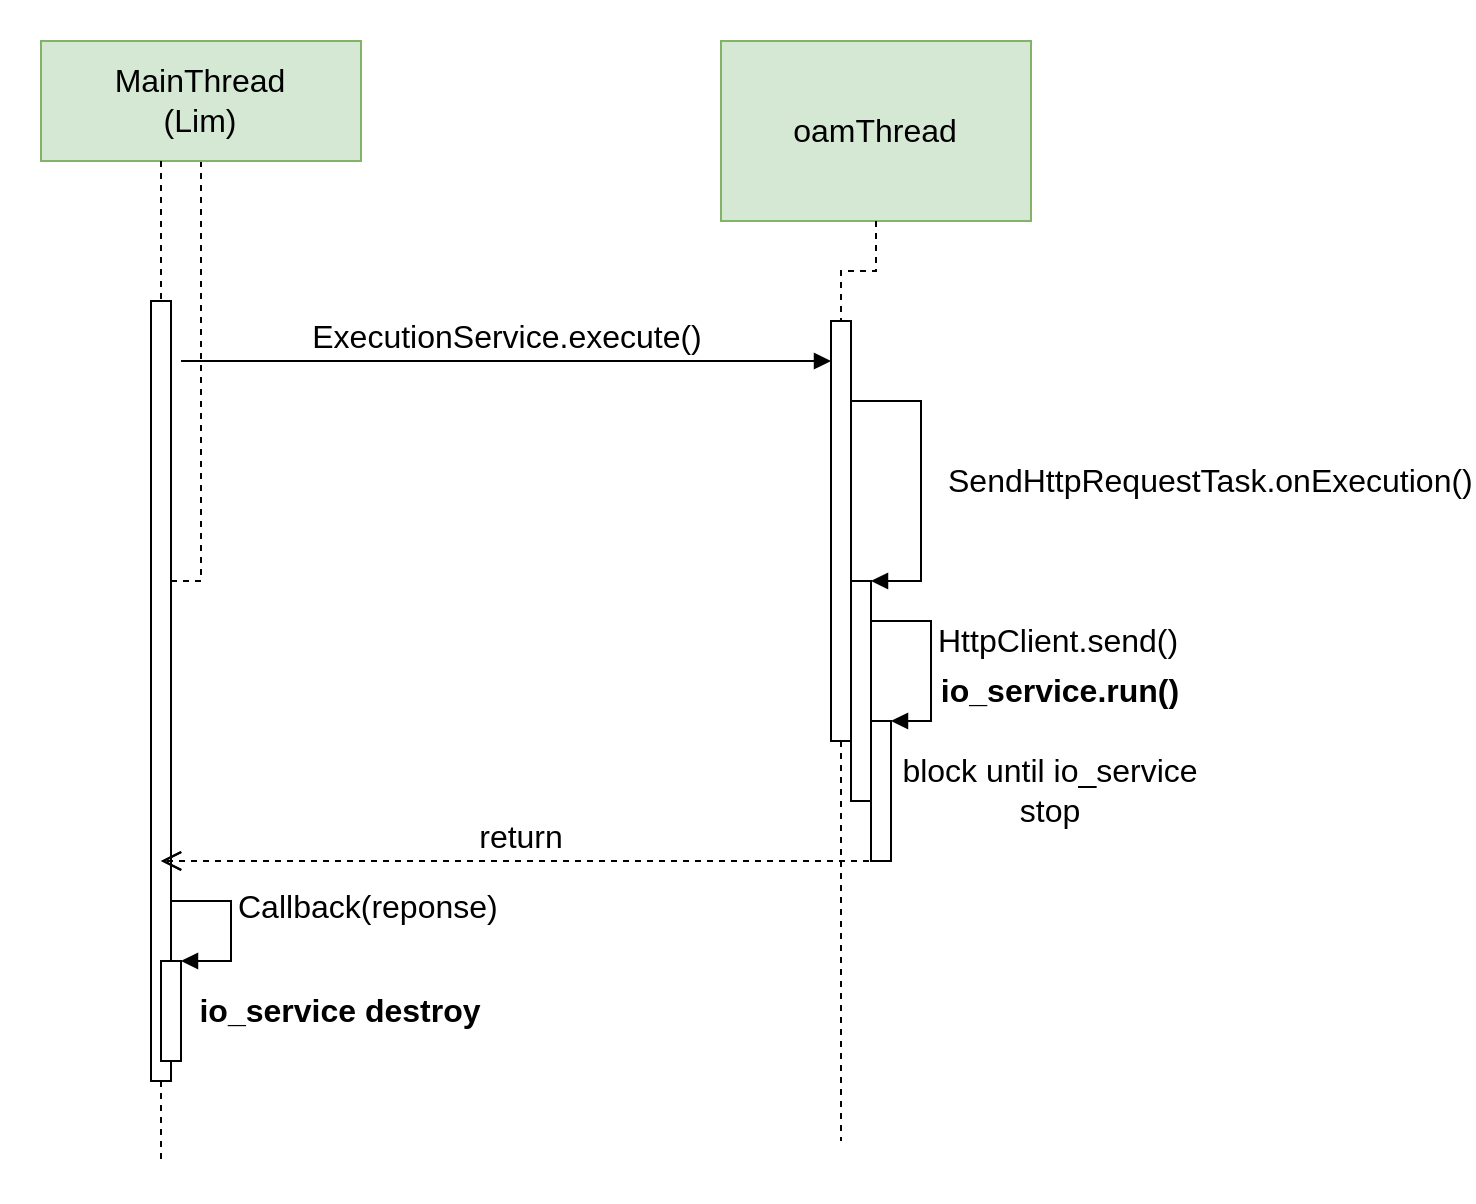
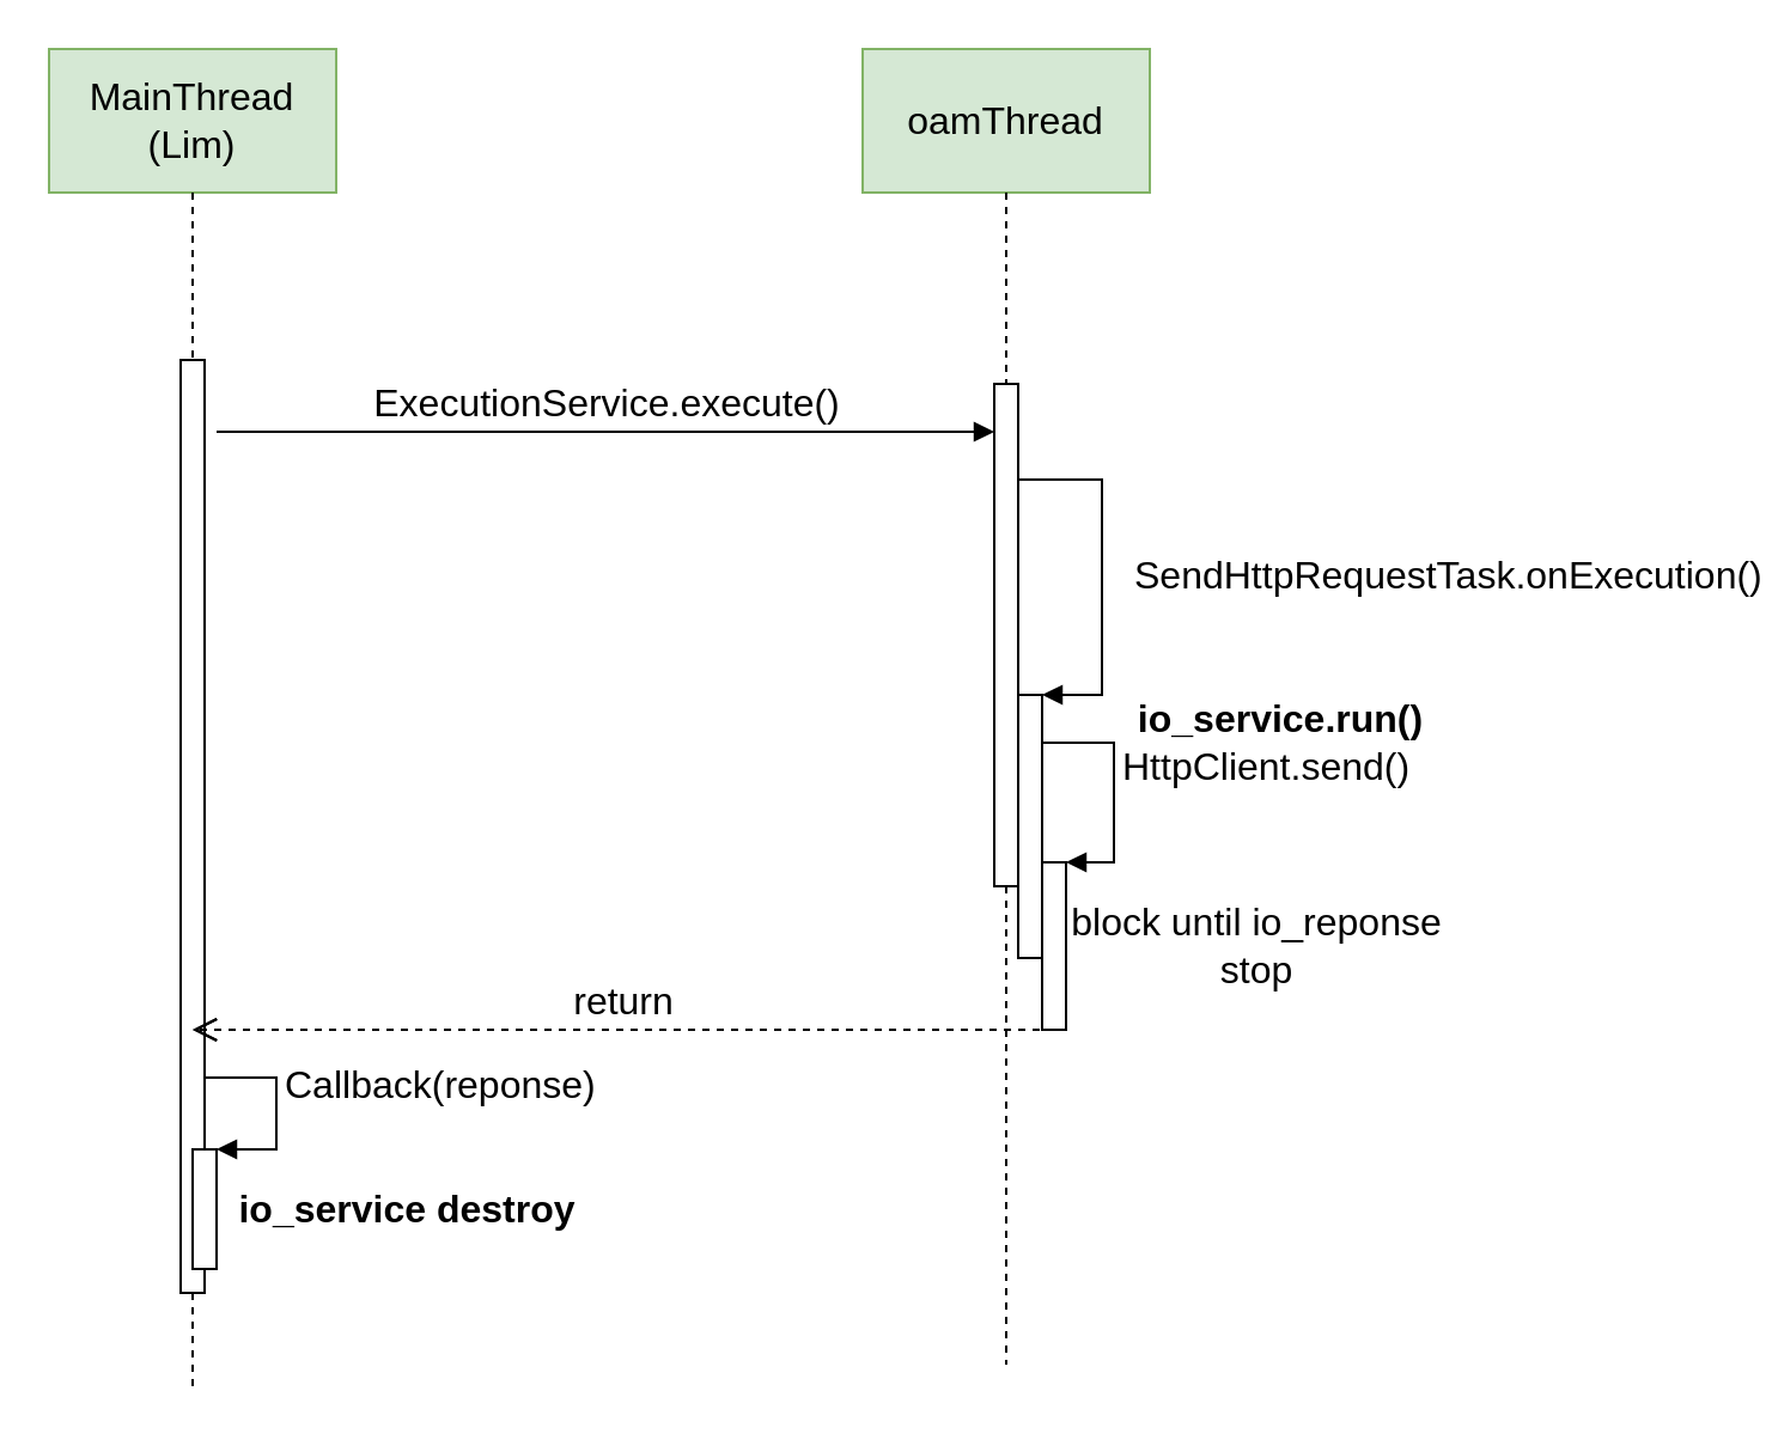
  <mxCell id="0" />
  <mxCell id="1" parent="0" />
  <mxCell id="2" style="edgeStyle=orthogonalEdgeStyle;rounded=0;orthogonalLoop=1;jettySize=auto;html=1;dashed=1;endArrow=none;endFill=0;fontSize=16;" edge="1" parent="1" source="3"><mxGeometry relative="1" as="geometry"><mxPoint x="80" y="500" as="targetPoint" /></mxGeometry></mxCell>
- <mxCell id="3" value="MainThread&lt;br style=&quot;font-size: 16px;&quot;&gt;(Lim)" style="rounded=0;whiteSpace=wrap;html=1;fontSize=16;fillColor=#d5e8d4;strokeColor=#82b366;" vertex="1" parent="1"><mxGeometry x="20" y="20" width="160" height="60" as="geometry" /></mxCell>
+ <mxCell id="3" value="MainThread&lt;br style=&quot;font-size: 16px;&quot;&gt;(Lim)" style="rounded=0;whiteSpace=wrap;html=1;fontSize=16;fillColor=#d5e8d4;strokeColor=#82b366;" vertex="1" parent="1"><mxGeometry x="20" y="20" width="120" height="60" as="geometry" /></mxCell>
  <mxCell id="4" style="edgeStyle=orthogonalEdgeStyle;rounded=0;orthogonalLoop=1;jettySize=auto;html=1;dashed=1;endArrow=none;endFill=0;startArrow=none;fontSize=16;" edge="1" parent="1" source="9"><mxGeometry relative="1" as="geometry"><mxPoint x="420" y="570" as="targetPoint" /></mxGeometry></mxCell>
- <mxCell id="5" value="oamThread" style="rounded=0;whiteSpace=wrap;html=1;fontSize=16;fillColor=#d5e8d4;strokeColor=#82b366;" vertex="1" parent="1"><mxGeometry x="360" y="20" width="155" height="90" as="geometry" /></mxCell>
+ <mxCell id="5" value="oamThread" style="rounded=0;whiteSpace=wrap;html=1;fontSize=16;fillColor=#d5e8d4;strokeColor=#82b366;" vertex="1" parent="1"><mxGeometry x="360" y="20" width="120" height="60" as="geometry" /></mxCell>
  <mxCell id="6" style="edgeStyle=orthogonalEdgeStyle;rounded=0;orthogonalLoop=1;jettySize=auto;html=1;dashed=1;endArrow=none;endFill=0;fontSize=16;" edge="1" parent="1" source="3"><mxGeometry relative="1" as="geometry"><mxPoint x="80" y="500" as="targetPoint" /><mxPoint x="80" y="80" as="sourcePoint" /><Array as="points"><mxPoint x="80" y="210" /><mxPoint x="80" y="210" /></Array></mxGeometry></mxCell>
  <mxCell id="7" style="edgeStyle=orthogonalEdgeStyle;rounded=0;orthogonalLoop=1;jettySize=auto;html=1;dashed=1;endArrow=none;endFill=0;startArrow=none;fontSize=16;" edge="1" parent="1"><mxGeometry relative="1" as="geometry"><mxPoint x="80" y="580" as="targetPoint" /><mxPoint x="85" y="275" as="sourcePoint" /><Array as="points"><mxPoint x="80" y="275" /></Array></mxGeometry></mxCell>
  <mxCell id="8" value="" style="html=1;points=[];perimeter=orthogonalPerimeter;fontSize=16;" vertex="1" parent="1"><mxGeometry x="75" y="150" width="10" height="390" as="geometry" /></mxCell>
  <mxCell id="9" value="" style="html=1;points=[];perimeter=orthogonalPerimeter;fontSize=16;" vertex="1" parent="1"><mxGeometry x="415" y="160" width="10" height="210" as="geometry" /></mxCell>
  <mxCell id="10" value="" style="edgeStyle=orthogonalEdgeStyle;rounded=0;orthogonalLoop=1;jettySize=auto;html=1;dashed=1;endArrow=none;endFill=0;fontSize=16;" edge="1" parent="1" source="5" target="9"><mxGeometry relative="1" as="geometry"><mxPoint x="420" y="520" as="targetPoint" /><mxPoint x="420" y="80" as="sourcePoint" /></mxGeometry></mxCell>
  <mxCell id="11" value="" style="html=1;points=[];perimeter=orthogonalPerimeter;fontSize=16;" vertex="1" parent="1"><mxGeometry x="425" y="290" width="10" height="110" as="geometry" /></mxCell>
  <mxCell id="12" value="SendHttpRequestTask.onExecution()" style="edgeStyle=orthogonalEdgeStyle;html=1;align=left;spacingLeft=2;endArrow=block;rounded=0;entryX=1;entryY=0;fontSize=16;" edge="1" target="11" parent="1"><mxGeometry x="0.302" y="10" relative="1" as="geometry"><mxPoint x="425" y="265" as="sourcePoint" /><Array as="points"><mxPoint x="425" y="200" /><mxPoint x="460" y="200" /><mxPoint x="460" y="290" /></Array><mxPoint as="offset" /></mxGeometry></mxCell>
  <mxCell id="13" value="ExecutionService.execute()" style="html=1;verticalAlign=bottom;endArrow=block;rounded=0;fontSize=16;" edge="1" parent="1"><mxGeometry width="80" relative="1" as="geometry"><mxPoint x="90" y="180" as="sourcePoint" /><mxPoint x="415" y="180" as="targetPoint" /></mxGeometry></mxCell>
  <mxCell id="14" value="" style="html=1;points=[];perimeter=orthogonalPerimeter;fontSize=16;" vertex="1" parent="1"><mxGeometry x="435" y="360" width="10" height="70" as="geometry" /></mxCell>
  <mxCell id="15" value="HttpClient.send()" style="edgeStyle=orthogonalEdgeStyle;html=1;align=left;spacingLeft=2;endArrow=block;rounded=0;entryX=1;entryY=0;fontSize=16;" edge="1" target="14" parent="1"><mxGeometry relative="1" as="geometry"><mxPoint x="435" y="330" as="sourcePoint" /><Array as="points"><mxPoint x="435" y="310" /><mxPoint x="465" y="310" /><mxPoint x="465" y="360" /></Array></mxGeometry></mxCell>
  <mxCell id="16" value="return" style="html=1;verticalAlign=bottom;endArrow=open;dashed=1;endSize=8;rounded=0;fontSize=16;" edge="1" parent="1"><mxGeometry relative="1" as="geometry"><mxPoint x="440" y="430" as="sourcePoint" /><mxPoint x="80" y="430" as="targetPoint" /></mxGeometry></mxCell>
  <mxCell id="17" value="return" style="html=1;verticalAlign=bottom;endArrow=open;dashed=1;endSize=8;rounded=0;fontSize=16;" edge="1" parent="1"><mxGeometry relative="1" as="geometry"><mxPoint x="440" y="430" as="sourcePoint" /><mxPoint x="80" y="430" as="targetPoint" /></mxGeometry></mxCell>
- <mxCell id="18" value="block until io_service stop" style="text;html=1;strokeColor=none;fillColor=none;align=center;verticalAlign=middle;whiteSpace=wrap;rounded=0;fontSize=16;" vertex="1" parent="1"><mxGeometry x="440" y="380" width="170" height="30" as="geometry" /></mxCell>
+ <mxCell id="18" value="block until io_reponse stop" style="text;html=1;strokeColor=none;fillColor=none;align=center;verticalAlign=middle;whiteSpace=wrap;rounded=0;fontSize=16;" vertex="1" parent="1"><mxGeometry x="440" y="380" width="170" height="30" as="geometry" /></mxCell>
  <mxCell id="19" value="" style="html=1;points=[];perimeter=orthogonalPerimeter;fontSize=16;" vertex="1" parent="1"><mxGeometry x="80" y="480" width="10" height="50" as="geometry" /></mxCell>
  <mxCell id="20" value="Callback(reponse)" style="edgeStyle=orthogonalEdgeStyle;html=1;align=left;spacingLeft=2;endArrow=block;rounded=0;entryX=1;entryY=0;fontSize=16;" edge="1" target="19" parent="1"><mxGeometry relative="1" as="geometry"><mxPoint x="85" y="470" as="sourcePoint" /><Array as="points"><mxPoint x="85" y="450" /><mxPoint x="115" y="450" /><mxPoint x="115" y="480" /></Array></mxGeometry></mxCell>
- <mxCell id="21" value="io_service.run()" style="text;html=1;strokeColor=none;fillColor=none;align=center;verticalAlign=middle;whiteSpace=wrap;rounded=0;fontSize=16;fontStyle=1" vertex="1" parent="1"><mxGeometry x="460" y="330" width="140" height="30" as="geometry" /></mxCell>
+ <mxCell id="21" value="io_service.run()" style="text;html=1;strokeColor=none;fillColor=none;align=center;verticalAlign=middle;whiteSpace=wrap;rounded=0;fontSize=16;fontStyle=1" vertex="1" parent="1"><mxGeometry x="465" y="285" width="140" height="30" as="geometry" /></mxCell>
  <mxCell id="22" value="&lt;b style=&quot;font-size: 16px;&quot;&gt;io_service destroy&lt;/b&gt;" style="text;html=1;strokeColor=none;fillColor=none;align=center;verticalAlign=middle;whiteSpace=wrap;rounded=0;fontSize=16;" vertex="1" parent="1"><mxGeometry x="90" y="490" width="160" height="30" as="geometry" /></mxCell>
